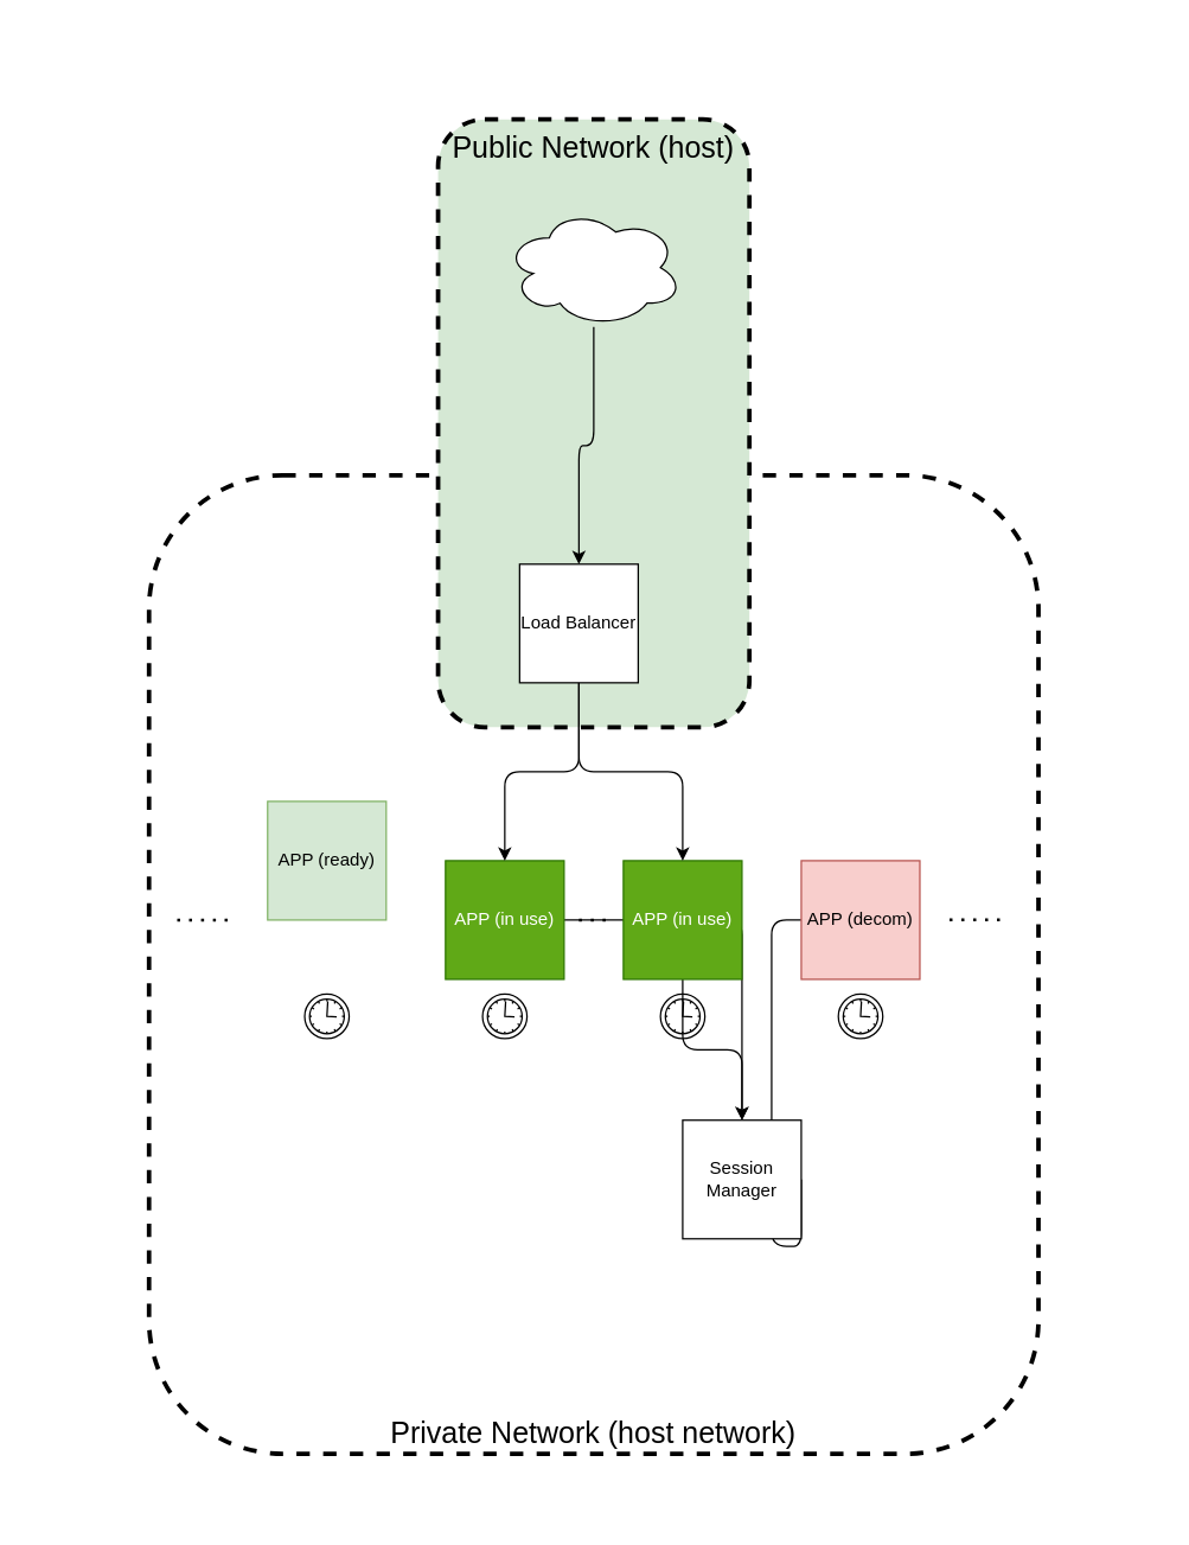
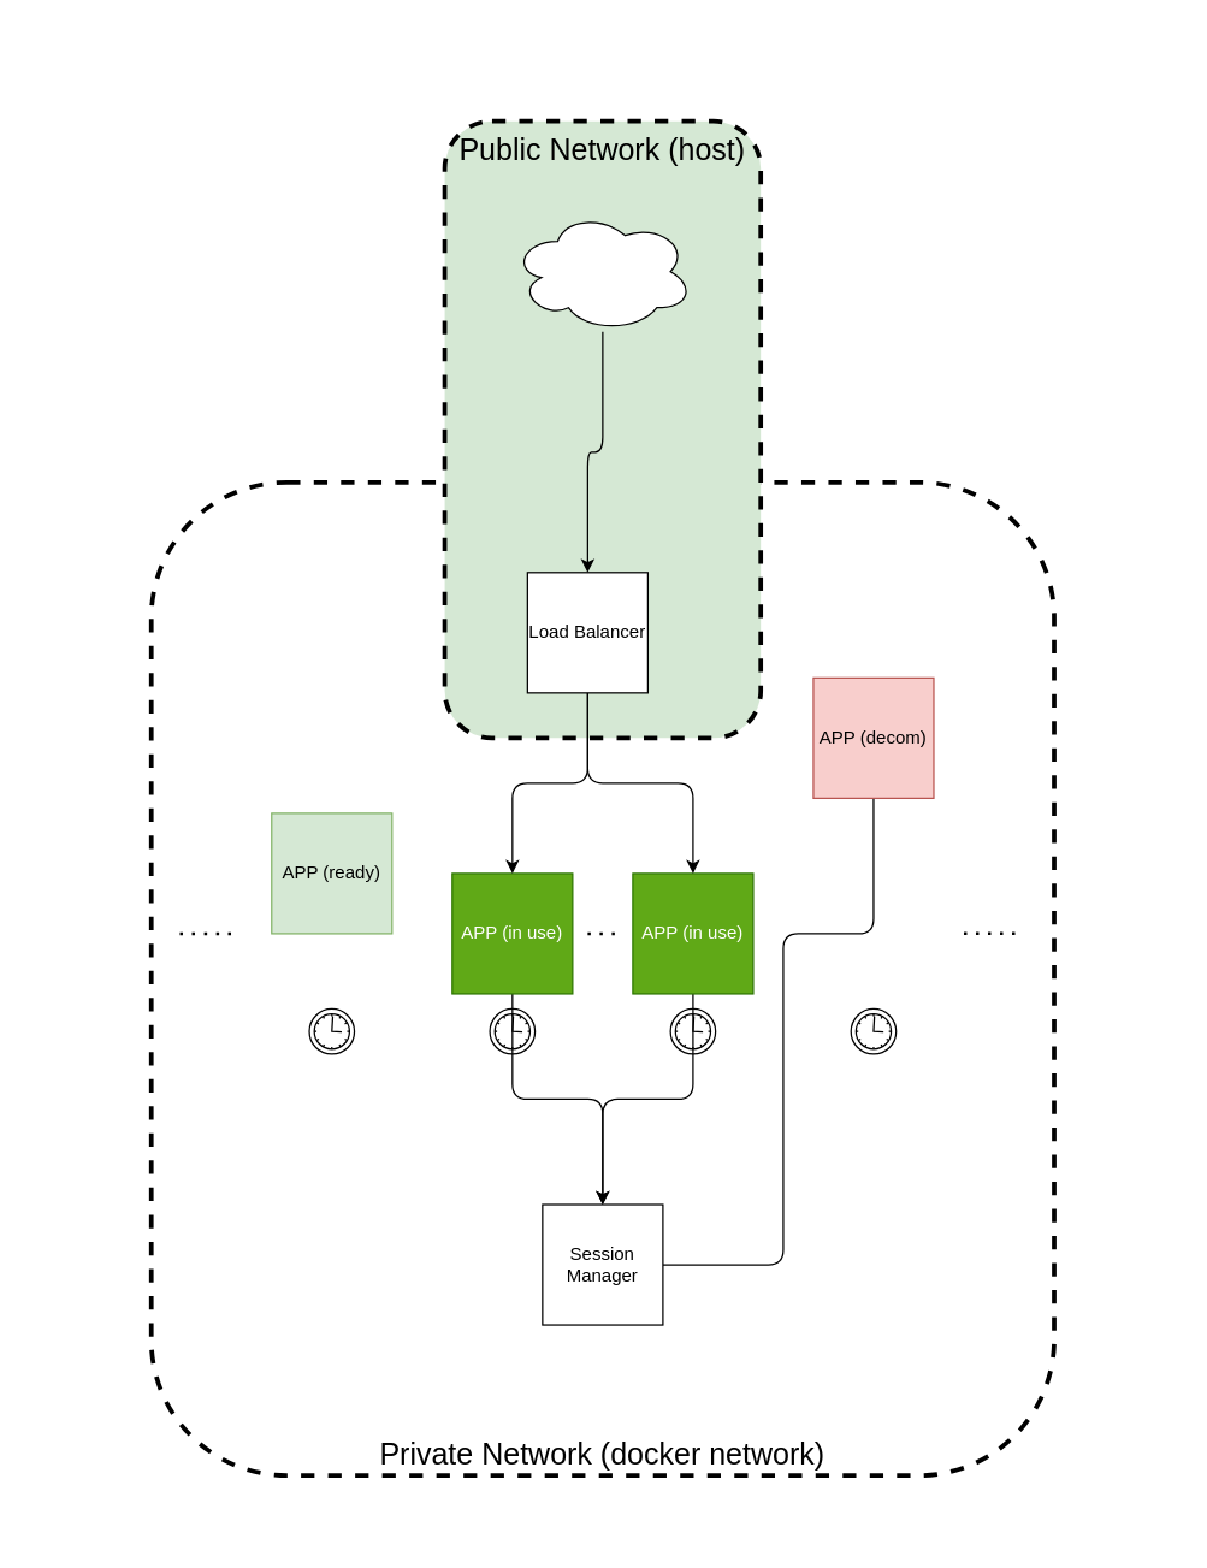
  <mxCell id="0" />
  <mxCell id="1" parent="0" />
- <mxCell id="2" value="Private Network (host network)" style="rounded=1;whiteSpace=wrap;html=1;verticalAlign=bottom;fontSize=20;dashed=1;strokeWidth=3;" parent="1" vertex="1"><mxGeometry y="320" width="600" height="660" as="geometry" x="100" /></mxCell>
+ <mxCell id="2" value="Private Network (docker network)" style="rounded=1;whiteSpace=wrap;html=1;verticalAlign=bottom;fontSize=20;dashed=1;strokeWidth=3;" parent="1" vertex="1"><mxGeometry y="320" width="600" height="660" as="geometry" x="100" /></mxCell>
  <mxCell id="3" value="Public Network (host)" style="rounded=1;whiteSpace=wrap;html=1;fontSize=20;dashed=1;strokeWidth=3;verticalAlign=top;fillColor=#d5e8d4;" parent="1" vertex="1"><mxGeometry x="295" y="80" width="210" height="410" as="geometry" /></mxCell>
  <mxCell id="4" value="" style="shape=mxgraph.bpmn.shape;html=1;verticalLabelPosition=bottom;labelBackgroundColor=#ffffff;verticalAlign=top;align=center;perimeter=ellipsePerimeter;outlineConnect=0;outline=eventInt;symbol=timer;" parent="1" vertex="1"><mxGeometry x="205" y="670" width="30" height="30" as="geometry" /></mxCell>
  <mxCell id="5" value="APP (ready)" style="rounded=0;whiteSpace=wrap;html=1;fillColor=#d5e8d4;strokeColor=#82b366;" parent="1" vertex="1"><mxGeometry x="180" y="540" width="80" height="80" as="geometry" /></mxCell>
  <mxCell id="6" value="" style="shape=mxgraph.bpmn.shape;html=1;verticalLabelPosition=bottom;labelBackgroundColor=#ffffff;verticalAlign=top;align=center;perimeter=ellipsePerimeter;outlineConnect=0;outline=eventInt;symbol=timer;" parent="1" vertex="1"><mxGeometry x="325" y="670" width="30" height="30" as="geometry" /></mxCell>
  <mxCell id="7" style="edgeStyle=orthogonalEdgeStyle;rounded=1;orthogonalLoop=1;jettySize=auto;html=1;entryX=0.5;entryY=0;entryDx=0;entryDy=0;fontSize=20;" parent="1" source="8" target="20" edge="1"><mxGeometry relative="1" as="geometry" /></mxCell>
  <mxCell id="8" value="APP (in use)" style="rounded=0;whiteSpace=wrap;html=1;fillColor=#60a917;strokeColor=#2D7600;fontColor=#ffffff;" parent="1" vertex="1"><mxGeometry x="300" y="580" width="80" height="80" as="geometry" /></mxCell>
  <mxCell id="9" value="" style="shape=mxgraph.bpmn.shape;html=1;verticalLabelPosition=bottom;labelBackgroundColor=#ffffff;verticalAlign=top;align=center;perimeter=ellipsePerimeter;outlineConnect=0;outline=eventInt;symbol=timer;" parent="1" vertex="1"><mxGeometry x="445" y="670" width="30" height="30" as="geometry" /></mxCell>
  <mxCell id="10" style="edgeStyle=orthogonalEdgeStyle;rounded=1;orthogonalLoop=1;jettySize=auto;html=1;entryX=0.5;entryY=0;entryDx=0;entryDy=0;fontSize=20;" parent="1" source="11" target="20" edge="1"><mxGeometry relative="1" as="geometry" /></mxCell>
  <mxCell id="11" value="APP (in use)" style="rounded=0;whiteSpace=wrap;html=1;fillColor=#60a917;strokeColor=#2D7600;fontColor=#ffffff;" parent="1" vertex="1"><mxGeometry x="420" y="580" width="80" height="80" as="geometry" /></mxCell>
  <mxCell id="12" value="" style="shape=mxgraph.bpmn.shape;html=1;verticalLabelPosition=bottom;labelBackgroundColor=#ffffff;verticalAlign=top;align=center;perimeter=ellipsePerimeter;outlineConnect=0;outline=eventInt;symbol=timer;" parent="1" vertex="1"><mxGeometry x="565" y="670" width="30" height="30" as="geometry" /></mxCell>
  <mxCell id="13" style="edgeStyle=orthogonalEdgeStyle;rounded=1;orthogonalLoop=1;jettySize=auto;html=1;entryX=1;entryY=0.5;entryDx=0;entryDy=0;fontSize=20;endArrow=none;" parent="1" source="14" target="20" edge="1"><mxGeometry relative="1" as="geometry"><Array as="points"><mxPoint x="520" y="620" /><mxPoint x="520" y="840" /></Array></mxGeometry></mxCell>
- <mxCell id="14" value="APP (decom)" style="rounded=0;whiteSpace=wrap;html=1;fillColor=#f8cecc;strokeColor=#b85450;" parent="1" vertex="1"><mxGeometry x="540" y="580" width="80" height="80" as="geometry" /></mxCell>
+ <mxCell id="14" value="APP (decom)" style="rounded=0;whiteSpace=wrap;html=1;fillColor=#f8cecc;strokeColor=#b85450;" parent="1" vertex="1"><mxGeometry x="540" y="450" width="80" height="80" as="geometry" /></mxCell>
  <mxCell id="15" style="edgeStyle=orthogonalEdgeStyle;rounded=1;orthogonalLoop=1;jettySize=auto;html=1;entryX=0.5;entryY=0;entryDx=0;entryDy=0;" parent="1" source="17" target="8" edge="1"><mxGeometry relative="1" as="geometry" /></mxCell>
  <mxCell id="16" style="edgeStyle=orthogonalEdgeStyle;rounded=1;orthogonalLoop=1;jettySize=auto;html=1;" parent="1" source="17" target="11" edge="1"><mxGeometry relative="1" as="geometry" /></mxCell>
  <mxCell id="17" value="Load Balancer" style="rounded=0;whiteSpace=wrap;html=1;" parent="1" vertex="1"><mxGeometry x="350" y="380" width="80" height="80" as="geometry" /></mxCell>
  <mxCell id="18" style="edgeStyle=orthogonalEdgeStyle;rounded=1;orthogonalLoop=1;jettySize=auto;html=1;entryX=0.5;entryY=0;entryDx=0;entryDy=0;fontSize=20;" parent="1" source="19" target="17" edge="1"><mxGeometry relative="1" as="geometry" /></mxCell>
  <mxCell id="19" value="" style="ellipse;shape=cloud;whiteSpace=wrap;html=1;fontSize=20;" parent="1" vertex="1"><mxGeometry x="340" y="140" width="120" height="80" as="geometry" /></mxCell>
- <mxCell id="20" value="Session Manager" style="rounded=0;whiteSpace=wrap;html=1;" parent="1" vertex="1"><mxGeometry x="460" y="755" width="80" height="80" as="geometry" /></mxCell>
+ <mxCell id="20" value="Session Manager" style="rounded=0;whiteSpace=wrap;html=1;" parent="1" vertex="1"><mxGeometry x="360" y="800" width="80" height="80" as="geometry" /></mxCell>
  <mxCell id="21" value="" style="endArrow=none;dashed=1;html=1;dashPattern=1 3;strokeWidth=2;fontSize=20;" parent="1" edge="1"><mxGeometry width="50" height="50" relative="1" as="geometry"><mxPoint x="119" y="620" as="sourcePoint" /><mxPoint x="159" y="620" as="targetPoint" /><Array as="points"><mxPoint x="140" y="620" /></Array></mxGeometry></mxCell>
  <mxCell id="22" value="" style="endArrow=none;dashed=1;html=1;dashPattern=1 3;strokeWidth=2;fontSize=20;" parent="1" edge="1"><mxGeometry width="50" height="50" relative="1" as="geometry"><mxPoint x="640" y="619.86" as="sourcePoint" /><mxPoint x="680" y="619.86" as="targetPoint" /></mxGeometry></mxCell>
  <mxCell id="23" value="" style="endArrow=none;dashed=1;html=1;dashPattern=1 3;strokeWidth=2;fontSize=20;" parent="1" edge="1"><mxGeometry width="50" height="50" relative="1" as="geometry"><mxPoint x="390" y="620" as="sourcePoint" /><mxPoint x="410" y="620" as="targetPoint" /></mxGeometry></mxCell>
  <mxCell id="24" value="" style="endArrow=none;html=1;strokeColor=#FFFFFF;strokeWidth=3;" edge="1" parent="1"><mxGeometry width="50" height="50" relative="1" as="geometry"><mxPoint x="20" y="1020" as="sourcePoint" /><mxPoint x="780" y="1020" as="targetPoint" /></mxGeometry></mxCell>
  <mxCell id="25" value="" style="endArrow=none;html=1;strokeColor=#FFFFFF;strokeWidth=3;" edge="1" parent="1"><mxGeometry width="50" height="50" relative="1" as="geometry"><mxPoint x="780" y="20" as="sourcePoint" /><mxPoint x="780" y="1020" as="targetPoint" /></mxGeometry></mxCell>
